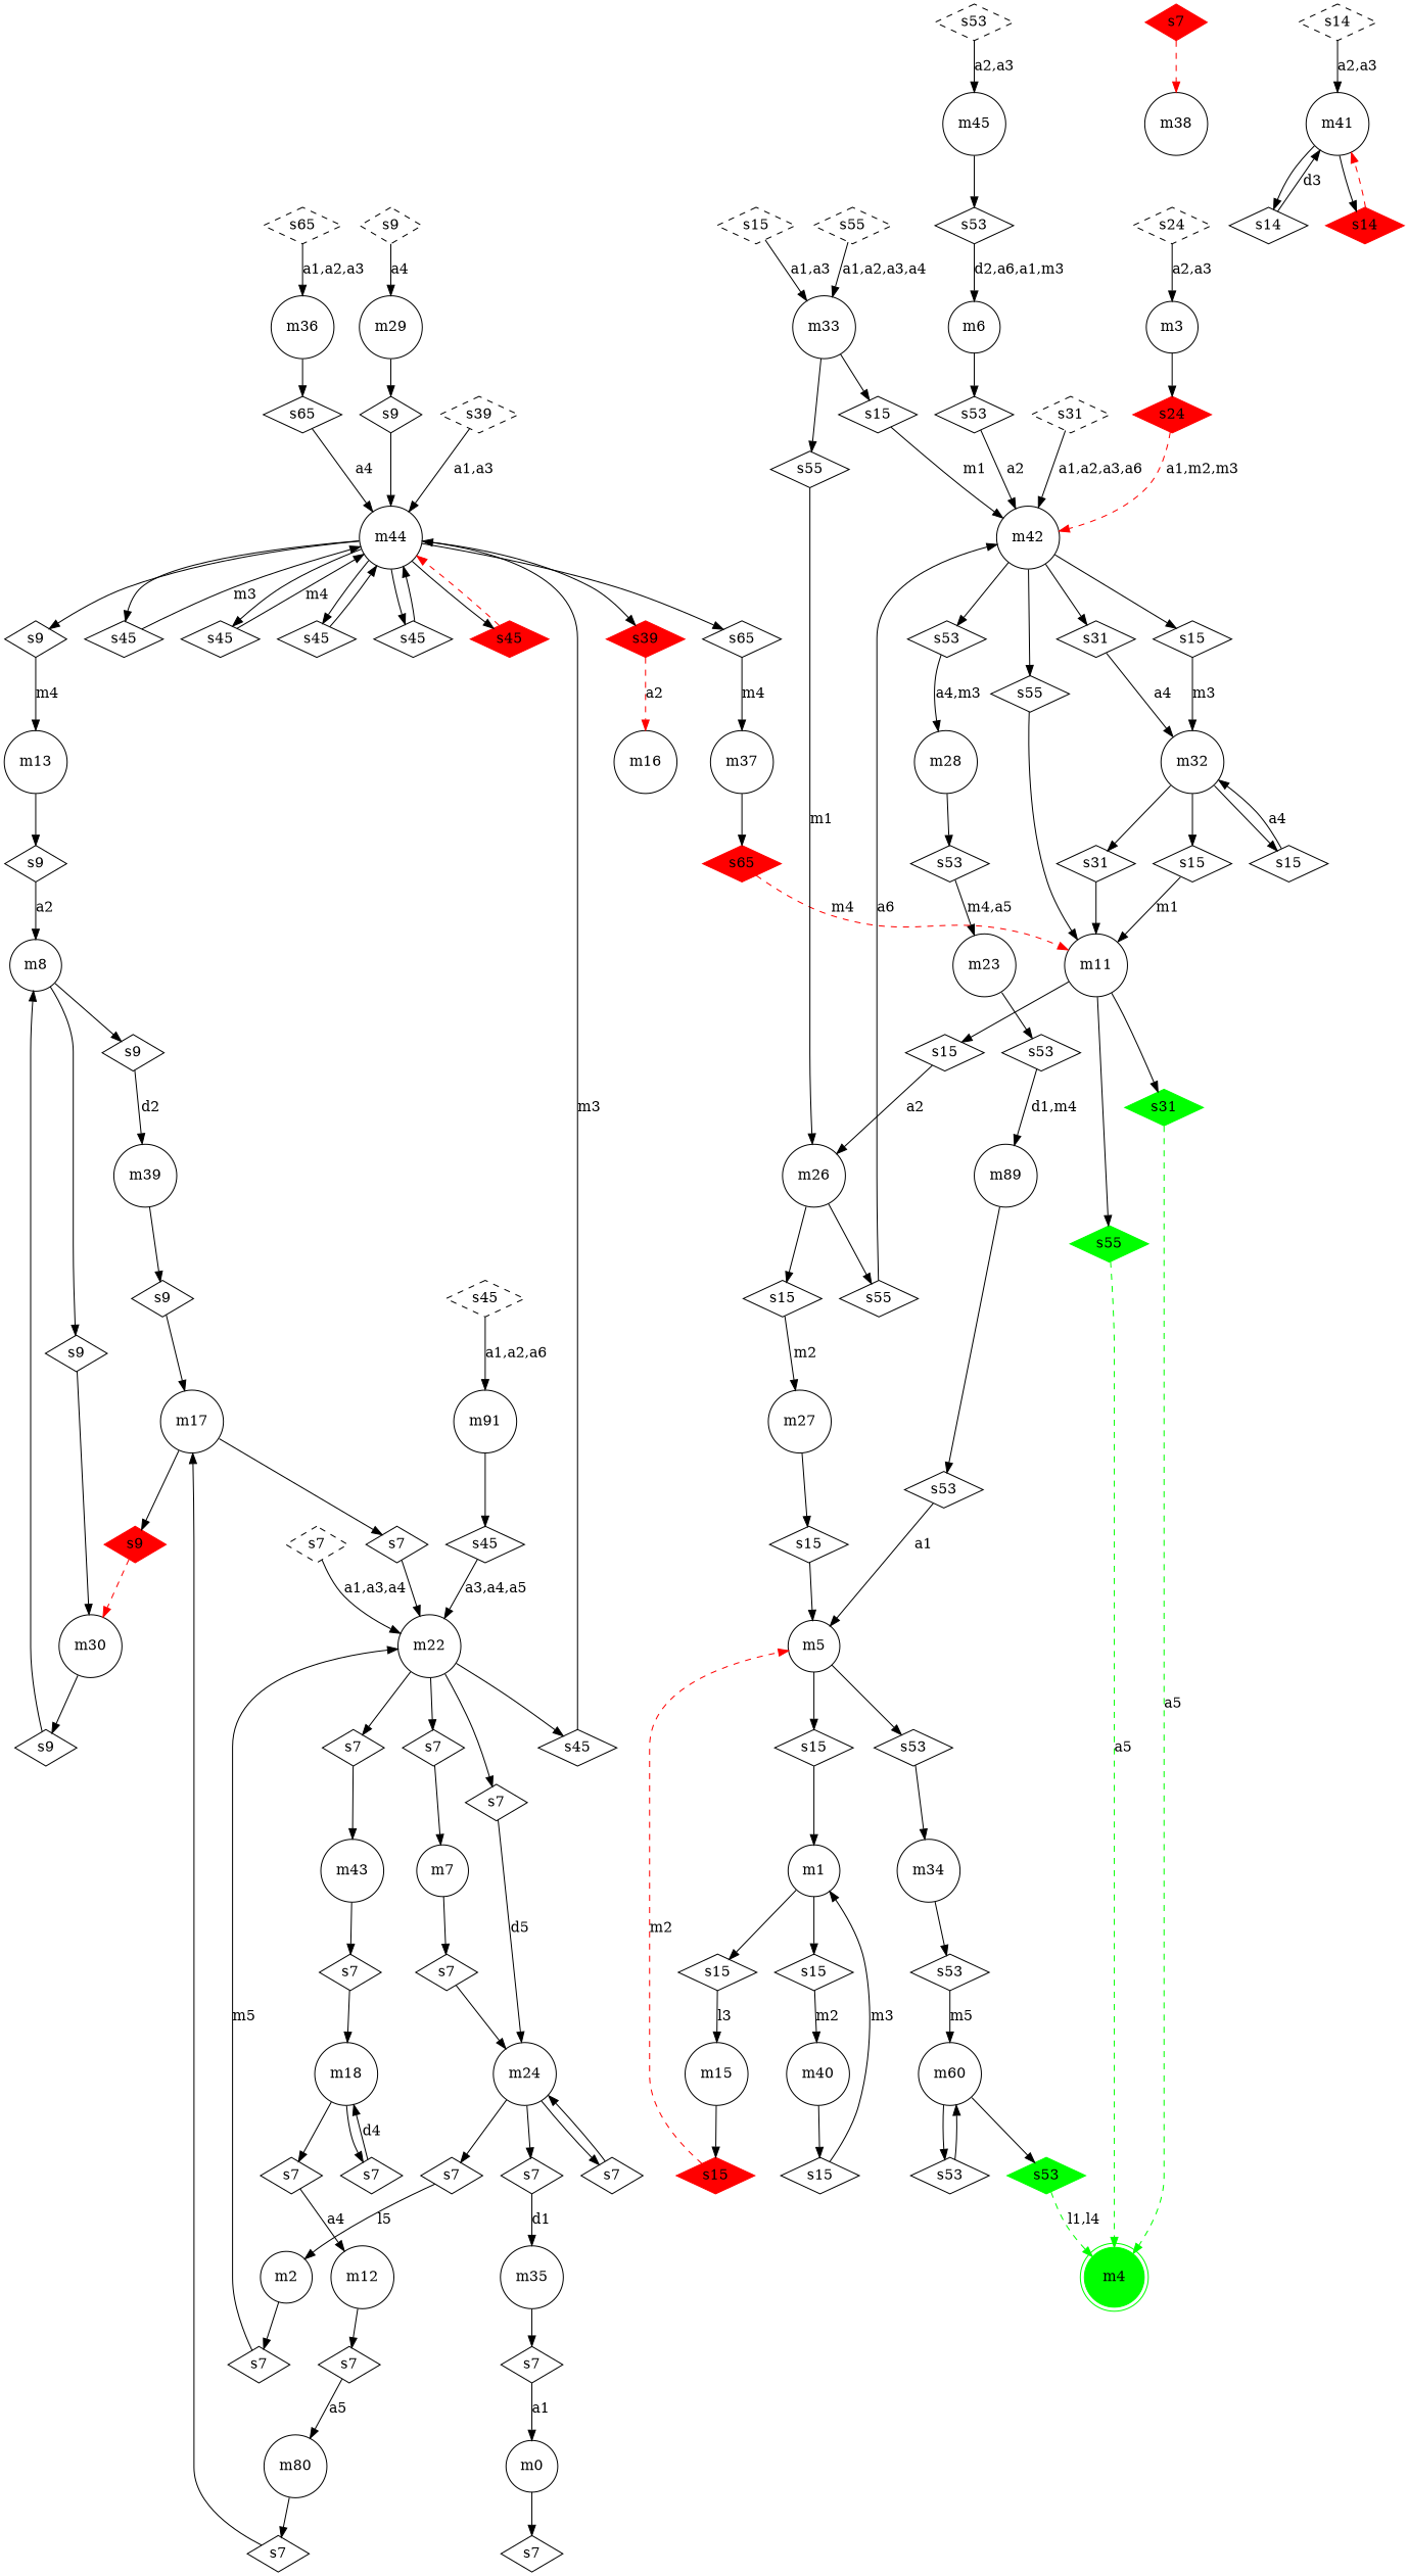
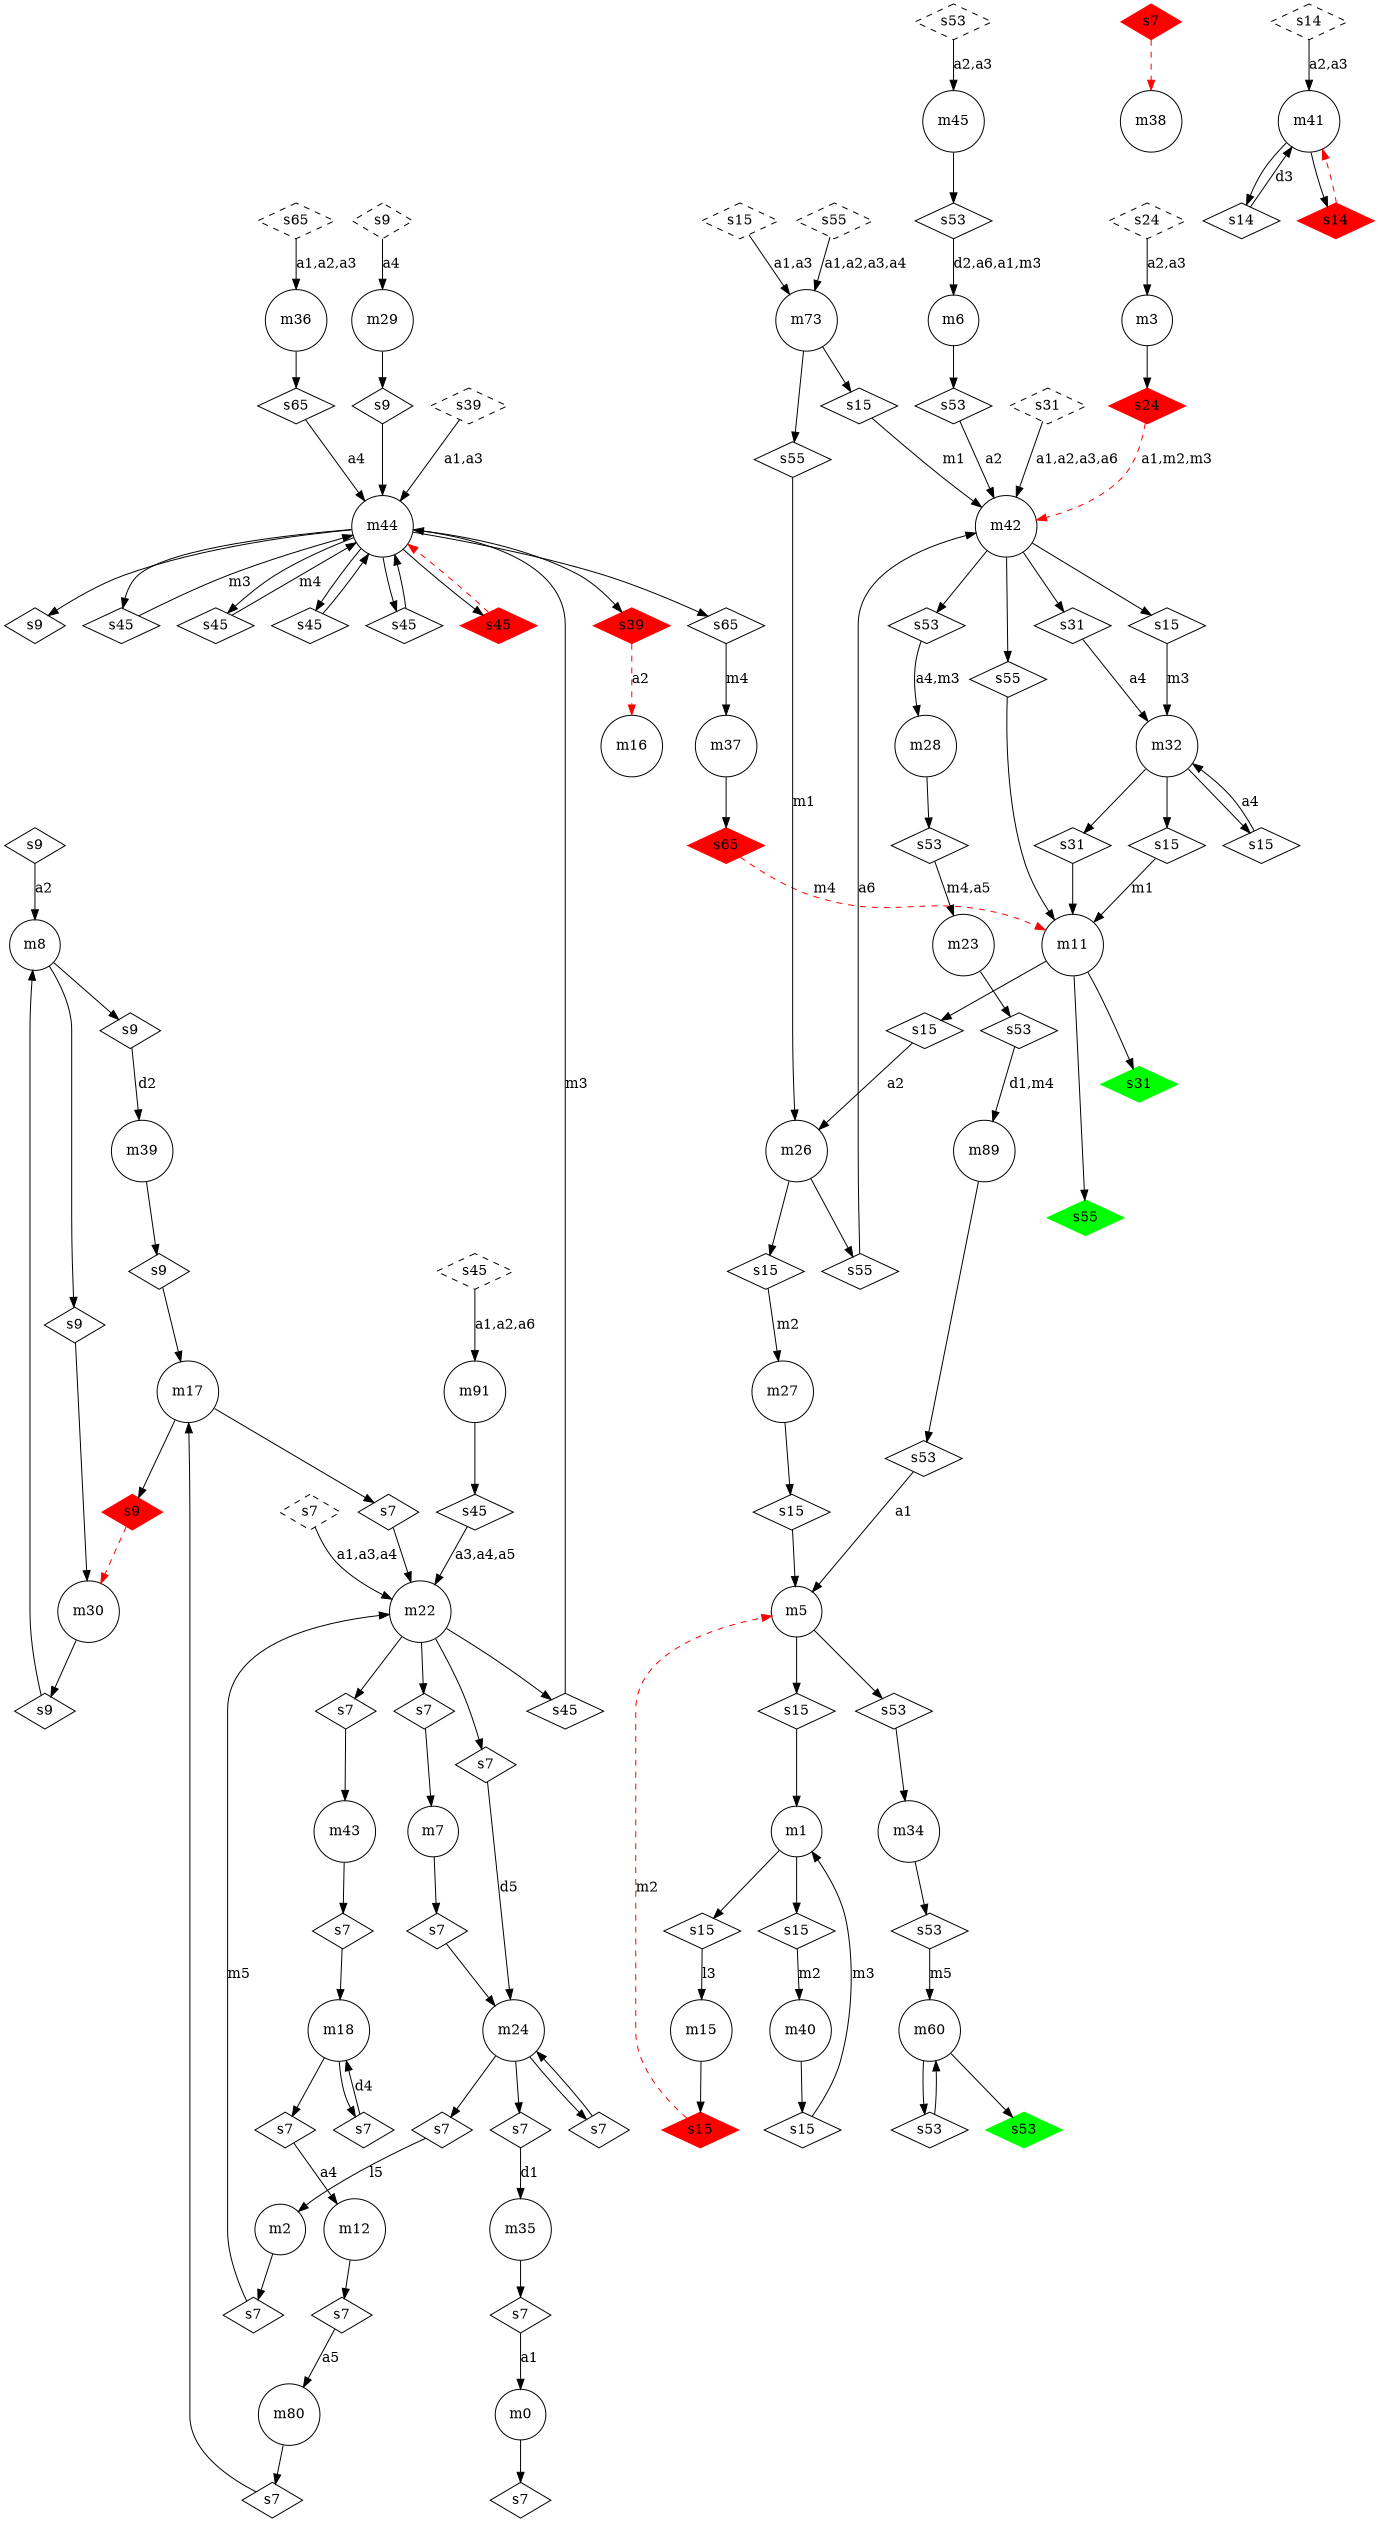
  digraph {
    node [shape=diamond]
    m3 [shape=circle]
    n2 [color=red label=s24 style=filled]
    m42 [shape=circle]
    m43 [shape=circle]
    n5 [label=s7]
    m18 [shape=circle]
    m16 [shape=circle]
    n8 [label=s15]
    n9 [label=s31]
    n10 [label=s53]
    n11 [label=s55]
    m32 [shape=circle]
    m28 [shape=circle]
    m11 [shape=circle]
    m44 [shape=circle]
    n16 [color=red label=s39 style=filled]
    n17 [label=s45]
    n18 [label=s45]
    n19 [label=s45]
    n20 [label=s45]
    n21 [color=red label=s45 style=filled]
    n22 [label=s65]
    n23 [label=s9]
    m37 [shape=circle]
-   m13 [shape=circle]
    m17 [shape=circle]
    n27 [label=s7]
    n28 [color=red label=s9 style=filled]
    m22 [shape=circle]
    m30 [shape=circle]
    m24 [shape=circle]
    n32 [label=s7]
    n33 [label=s7]
    n34 [label=s7]
    m2 [shape=circle]
    m35 [shape=circle]
-   m4 [color=green shape=doublecircle style=filled]
    n38 [label=m60 shape=circle]
    n39 [label=s53]
    n40 [color=green label=s53 style=filled]
    m26 [shape=circle]
    n42 [label=s15]
    n43 [label=s55]
    m27 [shape=circle]
    n45 [color=red label=s7 style=filled]
    m38 [shape=circle]
    m7 [shape=circle]
    n48 [label=s7]
    n49 [label=s45]
    n50 [label=s7]
    n51 [label=s7]
    n52 [label=s7]
    m34 [shape=circle]
    n54 [label=s53]
    m36 [shape=circle]
    n56 [label=s65]
    m6 [shape=circle]
    n58 [label=s53]
    n59 [label=s53]
    m23 [shape=circle]
    m5 [shape=circle]
    n62 [label=s15]
    n63 [label=s53]
    m1 [shape=circle]
    n65 [label=s7]
    m0 [shape=circle]
    n67 [label=s15]
    n68 [label=s15]
    n69 [label=s31]
    n70 [label=s7]
    n71 [label=s7]
    m39 [shape=circle]
    n73 [label=s9]
    m41 [shape=circle]
    n75 [label=s14]
    n76 [color=red label=s14 style=filled]
    n77 [label=s15]
    n78 [color=green label=s31 style=filled]
    n79 [color=green label=s55 style=filled]
    n80 [color=red label=s65 style=filled]
    n81 [label=s9]
    m8 [shape=circle]
    n83 [label=m89 shape=circle]
    n84 [label=s53]
    n85 [label=m45 shape=circle]
    n86 [label=s53]
    n87 [label=s15]
    n88 [label=s15]
    m40 [shape=circle]
    m15 [shape=circle]
    n91 [label=m91 shape=circle]
    n92 [label=s45]
    n93 [color=red label=s15 style=filled]
    n94 [label=s7]
    n95 [label=s7]
    m12 [shape=circle]
    n97 [label=s7]
    n98 [label=m80 shape=circle]
    n99 [label=s7]
    n100 [label=s15]
    n101 [label=s53]
    n102 [label=s15]
    n103 [label=s9]
    n104 [label=s9]
    m29 [shape=circle]
    n106 [label=s9]
-   m33 [shape=circle]
+   m33 [shape=circle label=m73]
    n108 [label=s15]
    n109 [label=s55]
    n110 [label=s9]
    n111 [label=s14 style=dashed]
    n112 [label=s15 style=dashed]
    n113 [label=s24 style=dashed]
    n114 [label=s31 style=dashed]
    n115 [label=s39 style=dashed]
    n116 [label=s45 style=dashed]
    n117 [label=s53 style=dashed]
    n118 [label=s55 style=dashed]
    n119 [label=s65 style=dashed]
    n120 [label=s7 style=dashed]
    n121 [label=s9 style=dashed]
    m3 -> n2
    n2 -> m42 [color=red label="a1,m2,m3" style=dashed]
    m42 -> n8
    m42 -> n9
    m42 -> n10
    m42 -> n11
    m43 -> n5
    n5 -> m18
    m18 -> n94
    m18 -> n95
    n8 -> m32 [label=m3]
    n9 -> m32 [label=a4]
    n10 -> m28 [label="a4,m3"]
    n11 -> m11
    m32 -> n67
    m32 -> n68
    m32 -> n69
    m28 -> n59
    m11 -> n77
    m11 -> n78
    m11 -> n79
    m44 -> n16
    m44 -> n17
    m44 -> n18
    m44 -> n19
    m44 -> n20
    m44 -> n21
    m44 -> n22
    m44 -> n23
    n16 -> m16 [color=red label=a2 style=dashed]
    n17 -> m44 [label=m3]
    n18 -> m44 [label=m4]
    n19 -> m44
    n20 -> m44
    n21 -> m44 [color=red style=dashed]
    n22 -> m37 [label=m4]
-   n23 -> m13 [label=m4]
    m37 -> n80
-   m13 -> n81
    m17 -> n27
    m17 -> n28
    n27 -> m22
    n28 -> m30 [color=red style=dashed]
    m22 -> n49
    m22 -> n50
    m22 -> n51
    m22 -> n52
    m30 -> n110
    m24 -> n32
    m24 -> n33
    m24 -> n34
    n32 -> m2 [label=l5]
    n33 -> m24
    n34 -> m35 [label=d1]
    m2 -> n71
    m35 -> n65
    n38 -> n39
    n38 -> n40
    n39 -> n38
-   n40 -> m4 [color=green label="l1,l4" style=dashed]
    m26 -> n42
    m26 -> n43
    n42 -> m27 [label=m2]
    n43 -> m42 [label=a6]
    m27 -> n102
    n45 -> m38 [color=red style=dashed]
    m7 -> n48
    n48 -> m24
    n49 -> m44 [label=m3]
    n50 -> m43
    n51 -> m7
    n52 -> m24 [label=d5]
    m34 -> n54
    n54 -> n38 [label=m5]
    m36 -> n56
    n56 -> m44 [label=a4]
    m6 -> n58
    n58 -> m42 [label=a2]
    n59 -> m23 [label="m4,a5"]
    m23 -> n101
    m5 -> n62
    m5 -> n63
    n62 -> m1
    n63 -> m34
    m1 -> n87
    m1 -> n88
    n65 -> m0 [label=a1]
    m0 -> n70
    n67 -> m32 [label=a4]
    n68 -> m11 [label=m1]
    n69 -> m11
    n71 -> m22 [label=m5]
    m39 -> n73
    n73 -> m17
    m41 -> n75
    m41 -> n76
    n75 -> m41 [label=d3]
    n76 -> m41 [color=red style=dashed]
    n77 -> m26 [label=a2]
-   n78 -> m4 [color=green label=a5 style=dashed]
-   n79 -> m4 [color=green label=a5 style=dashed]
    n80 -> m11 [color=red label=m4 style=dashed]
    n81 -> m8 [label=a2]
    m8 -> n103
    m8 -> n104
    n83 -> n84
    n84 -> m5 [label=a1]
    n85 -> n86
    n86 -> m6 [label="d2,a6,a1,m3"]
    n87 -> m40 [label=m2]
    n88 -> m15 [label=l3]
    m40 -> n100
    m15 -> n93
    n91 -> n92
    n92 -> m22 [label="a3,a4,a5"]
    n93 -> m5 [color=red label=m2 style=dashed]
    n94 -> m18 [label=d4]
    n95 -> m12 [label=a4]
    m12 -> n97
    n97 -> n98 [label=a5]
    n98 -> n99
    n99 -> m17
    n100 -> m1 [label=m3]
    n101 -> n83 [label="d1,m4"]
    n102 -> m5
    n103 -> m30
    n104 -> m39 [label=d2]
    m29 -> n106
    n106 -> m44
    m33 -> n108
    m33 -> n109
    n108 -> m42 [label=m1]
    n109 -> m26 [label=m1]
    n110 -> m8
    n111 -> m41 [label="a2,a3"]
    n112 -> m33 [label="a1,a3"]
    n113 -> m3 [label="a2,a3"]
    n114 -> m42 [label="a1,a2,a3,a6"]
    n115 -> m44 [label="a1,a3"]
    n116 -> n91 [label="a1,a2,a6"]
    n117 -> n85 [label="a2,a3"]
    n118 -> m33 [label="a1,a2,a3,a4"]
    n119 -> m36 [label="a1,a2,a3"]
    n120 -> m22 [label="a1,a3,a4"]
    n121 -> m29 [label=a4]
  }
